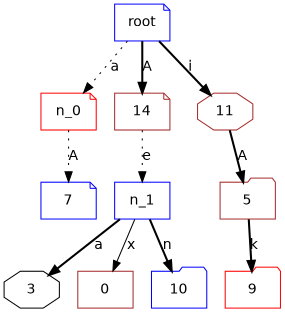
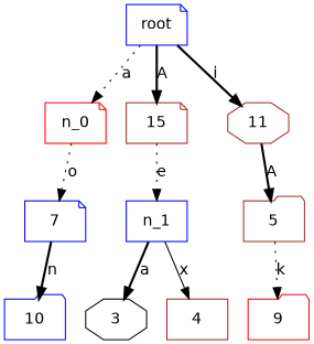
  digraph {
    fontname="DejaVu Sans"
    node [color=blue fontname="DejaVu Sans" shape=note]
    edge [fontname="DejaVu Sans" style=bold]
    n_0 [color=red]
    root
-   n3 [color=brown label=14]
+   n3 [color=brown label=15]
    n4 [color=brown label=11 shape=octagon]
    n5 [label=7]
    n_1 [shape=box]
    n7 [color=brown label=5 shape=folder]
    n8 [color=black label=3 shape=octagon]
-   n9 [color=brown label=0 shape=box]
+   n9 [color=brown label=4 shape=box]
    n10 [label=10 shape=folder]
    n11 [color=red label=9 shape=folder]
-   n_0 -> n5 [label=A style=dotted]
+   n_0 -> n5 [label=o style=dotted]
    root -> n_0 [label=a style=dotted]
    root -> n3 [label=A]
    root -> n4 [label=i]
    n3 -> n_1 [label=e style=dotted]
    n4 -> n7 [label=A]
    n_1 -> n8 [label=a]
    n_1 -> n9 [label=x style=solid]
-   n_1 -> n10 [label=n]
-   n7 -> n11 [label=k]
+   n5 -> n10 [label=n]
+   n7 -> n11 [label=k style=dotted]
  }
